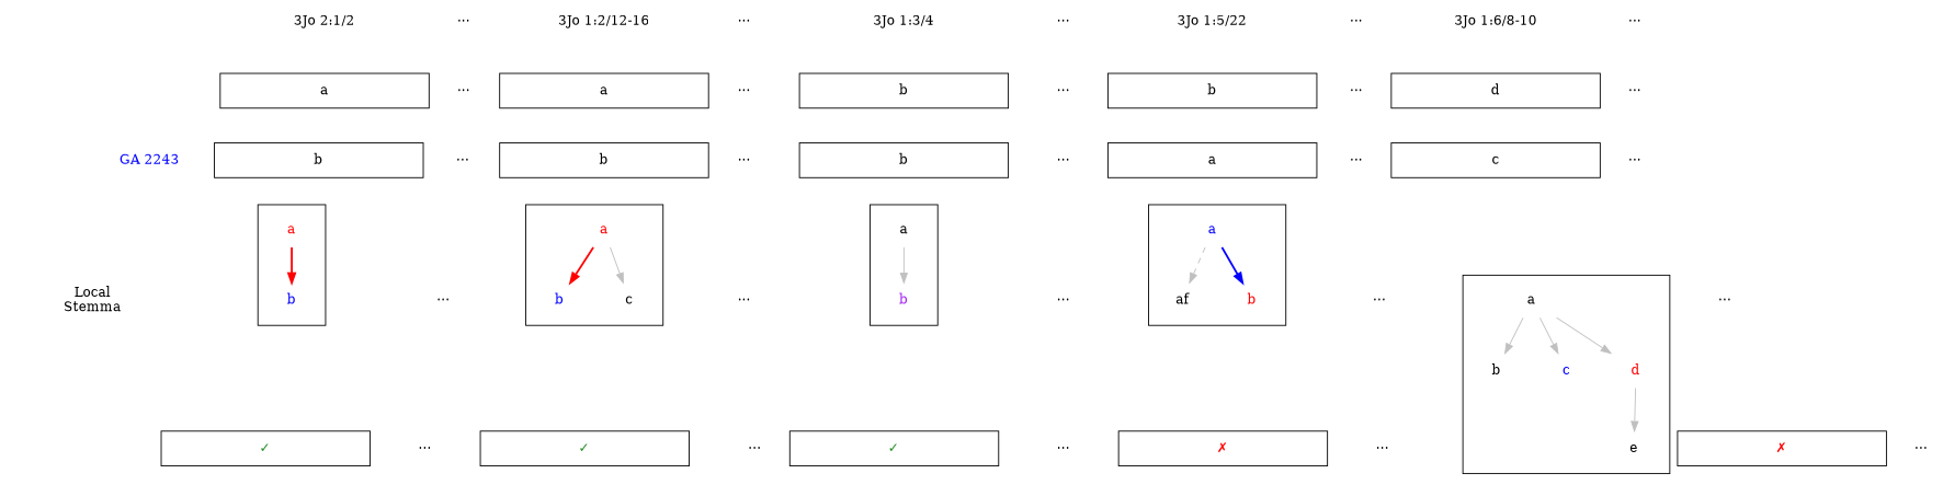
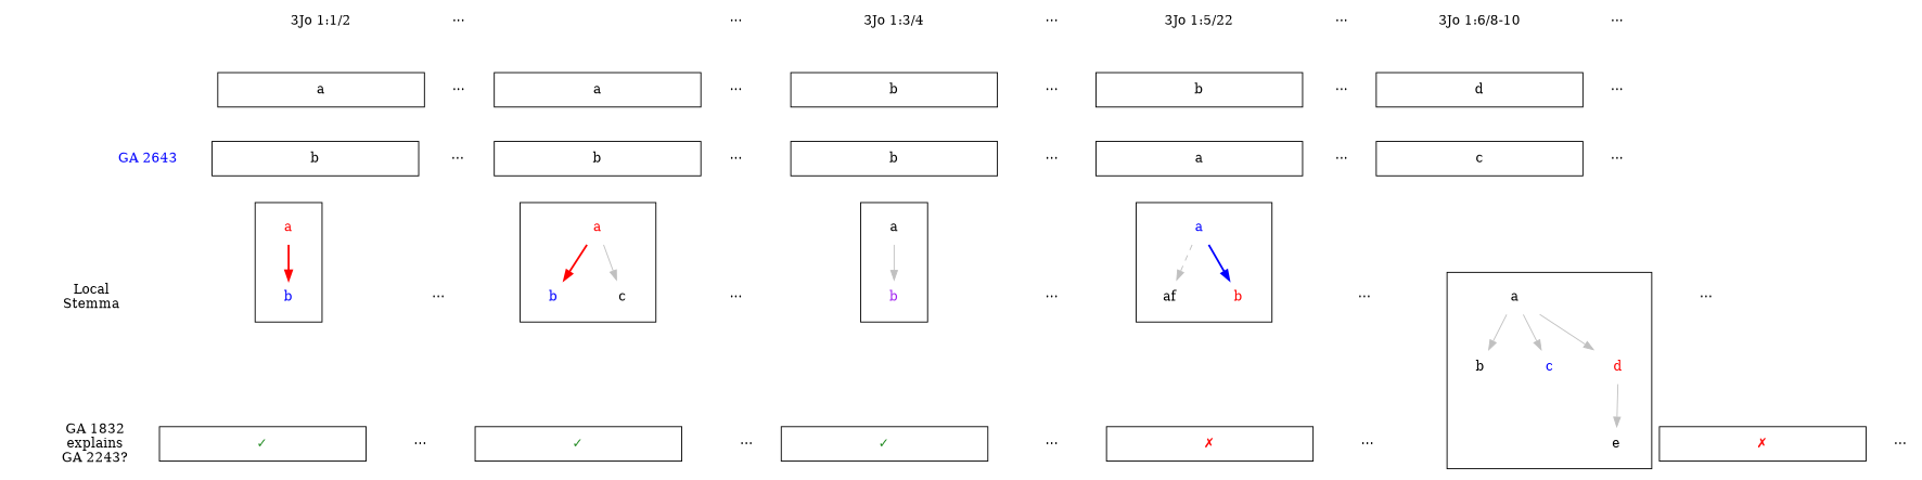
  digraph {
    compound=true
    node [shape=none]
    edge [style=invis]
    n1 [label="GA 1832" style=invis width=0.25]
-   n2 [label="3Jo 2:1/2" width=3]
+   n2 [label="3Jo 1:1/2" width=3]
    n3 [label="···" width=0.5]
-   n4 [label="3Jo 1:2/12-16" width=3]
    n5 [label="···" width=0.5]
    n6 [label="3Jo 1:3/4" width=3]
    n7 [label="···" width=0.5]
    n8 [label="3Jo 1:5/22" width=3]
    n9 [label="···" width=0.5]
    n10 [label="3Jo 1:6/8-10" width=3]
    n11 [label="···" width=0.5]
    n12 [label=a shape=box width=3]
    n13 [label="···" width=0.5]
    n14 [label=a shape=box width=3]
    n15 [label="···" width=0.5]
    n16 [label=b shape=box width=3]
    n17 [label="···" width=0.5]
    n18 [label=b shape=box width=3]
    n19 [label="···" width=0.5]
    n20 [label=d shape=box width=3]
    n21 [label="···" width=0.5]
-   n22 [fontcolor=blue label="GA 2243" width=0.25]
+   n22 [fontcolor=blue label="GA 2643" width=0.25]
    n23 [label=b shape=box width=3]
    n24 [label="···" width=0.5]
    n25 [label=b shape=box width=3]
    n26 [label="···" width=0.5]
    n27 [label=b shape=box width=3]
    n28 [label="···" width=0.5]
    n29 [label=a shape=box width=3]
    n30 [label="···" width=0.5]
    n31 [label=c shape=box width=3]
    n32 [label="···" width=0.5]
    whitespace_label [style=invis shape=""]
    whitespace_1 [style=invis shape=""]
    whitespace_2 [style=invis shape=""]
    whitespace_3 [style=invis shape=""]
    whitespace_4 [style=invis shape=""]
    whitespace_5 [style=invis shape=""]
    whitespace_6 [style=invis shape=""]
    whitespace_7 [style=invis shape=""]
    whitespace_8 [style=invis shape=""]
    whitespace_10 [style=invis shape=""]
+   n43 [label="GA 1832\nexplains\nGA 2243?\n" width=0.25]
    n44 [fontcolor=forestgreen fontname="EB-Garamond" label="✓" shape=box width=3]
    n45 [label="···" width=0.5]
    n46 [fontcolor=forestgreen fontname="EB-Garamond" label="✓" shape=box width=3]
    n47 [label="···" width=0.5]
    n48 [fontcolor=forestgreen fontname="EB-Garamond" label="✓" shape=box width=3]
    n49 [label="···" width=0.5]
    n50 [fontcolor=red fontname="EB-Garamond" label="✗" shape=box width=3]
    n51 [label="···" width=0.5]
    n52 [fontcolor=red fontname="EB-Garamond" label="✗" shape=box width=3]
    n53 [label="···" width=0.5]
    n54 [fontcolor=red label=a shape=plaintext]
    n55 [fontcolor=blue label=b shape=plaintext]
    n56 [fontcolor=red label=a shape=plaintext]
    n57 [fontcolor=blue label=b shape=plaintext]
    n58 [fontcolor=black label=c shape=plaintext]
    n59 [fontcolor=black label=a shape=plaintext]
    n60 [fontcolor=purple label=b shape=plaintext]
    n61 [fontcolor=blue label=a shape=plaintext]
    n62 [fontcolor=black label=af shape=plaintext]
    n63 [fontcolor=red label=b shape=plaintext]
    n64 [fontcolor=black label=a shape=plaintext]
    n65 [fontcolor=black label=b shape=plaintext]
    n66 [fontcolor=blue label=c shape=plaintext]
    n67 [fontcolor=red label=d shape=plaintext]
    n68 [fontcolor=black label=e shape=plaintext]
    n69 [label="Local\nStemma" width=0.25]
    n70 [label="···" width=0.5]
    n71 [label="···" width=0.5]
    n72 [label="···" width=0.5]
    n73 [label="···" width=0.5]
    n74 [label="···" width=0.5]
    subgraph sub_1 {
      rank=same
      n1
      n2
      n3
-     n4
      n5
      n6
      n7
      n8
      n9
      n10
      n11
    }
    subgraph sub_2 {
      rank=same
      n12
      n13
      n14
      n15
      n16
      n17
      n18
      n19
      n20
      n21
    }
    subgraph sub_3 {
      rank=same
      n22
      n23
      n24
      n25
      n26
      n27
      n28
      n29
      n30
      n31
      n32
    }
    subgraph sub_4 {
      rank=same
      whitespace_label
      whitespace_1
      whitespace_2
      whitespace_3
      whitespace_4
      whitespace_5
      whitespace_6
      whitespace_7
      whitespace_8
      whitespace_10
    }
    subgraph sub_5 {
      rank=same
+     n43
      n44
      n45
      n46
      n47
      n48
      n49
      n50
      n51
      n52
      n53
    }
    subgraph cluster_6 {
      n54
      n55
    }
    subgraph cluster_7 {
      n56
      n57
      n58
    }
    subgraph cluster_8 {
      n59
      n60
    }
    subgraph cluster_9 {
      n61
      n62
      n63
    }
    subgraph cluster_10 {
      n64
      n65
      n66
      n67
      n68
    }
    n1 -> n2
    n2 -> n3
    n2 -> n12
-   n3 -> n4
    n3 -> n13
-   n4 -> n5
-   n4 -> n14
    n5 -> n6
    n5 -> n15
    n6 -> n7
    n6 -> n16
    n7 -> n8
    n7 -> n17
    n8 -> n9
    n8 -> n18
    n9 -> n10
    n9 -> n19
    n10 -> n11
    n10 -> n20
    n11 -> n21
    n12 -> n13
    n12 -> n23
    n13 -> n14
    n13 -> n24
    n14 -> n15
    n14 -> n25
    n15 -> n16
    n15 -> n26
    n16 -> n17
    n16 -> n27
    n17 -> n18
    n17 -> n28
    n18 -> n19
    n18 -> n29
    n19 -> n20
    n19 -> n30
    n20 -> n21
    n20 -> n31
    n21 -> n32
    n22 -> n23
    n22 -> n69
    n23 -> n24
    n23 -> n54
    n24 -> n25
    n24 -> n70
    n25 -> n26
    n25 -> n56
    n26 -> n27
    n26 -> n71
    n27 -> n28
    n27 -> n59
    n28 -> n29
    n28 -> n72
    n29 -> n30
    n29 -> n61
    n30 -> n31
    n30 -> n73
    n31 -> n32
    n31 -> n64
    n32 -> n74
    whitespace_label -> whitespace_1
+   whitespace_label -> n43
    whitespace_1 -> whitespace_2
    whitespace_1 -> n44
    whitespace_2 -> whitespace_3
    whitespace_2 -> n45
    whitespace_3 -> whitespace_4
    whitespace_3 -> n46
    whitespace_4 -> whitespace_5
    whitespace_4 -> n47
    whitespace_5 -> whitespace_6
    whitespace_5 -> n48
    whitespace_6 -> whitespace_7
    whitespace_6 -> n49
    whitespace_7 -> whitespace_8
    whitespace_7 -> n50
    whitespace_8 -> n51
    whitespace_8 -> n67
    whitespace_10 -> n53
+   n43 -> n44
    n44 -> n45
    n45 -> n46
    n46 -> n47
    n47 -> n48
    n47 -> n50
    n48 -> n47
    n50 -> n51
    n51 -> n52
    n52 -> n53
    n54 -> n55 [color=red style=bold]
    n55 -> whitespace_1
    n56 -> n57 [color=red style=bold]
    n56 -> n58 [color=gray style=solid]
    n57 -> whitespace_3
    n58 -> whitespace_3
    n59 -> n60 [color=gray style=solid]
    n60 -> whitespace_5
    n61 -> n62 [color=gray style=dashed]
    n61 -> n63 [color=blue style=bold]
    n62 -> whitespace_7
    n63 -> whitespace_7
    n64 -> n65 [color=gray style=solid]
    n64 -> n66 [color=gray style=solid]
    n64 -> n67 [color=gray style=solid]
    n67 -> whitespace_10
    n67 -> n52
    n67 -> n68 [color=gray style=solid]
    n69 -> whitespace_label
    n70 -> whitespace_2
    n71 -> whitespace_4
    n72 -> whitespace_6
    n73 -> whitespace_8
    n74 -> whitespace_10
  }
